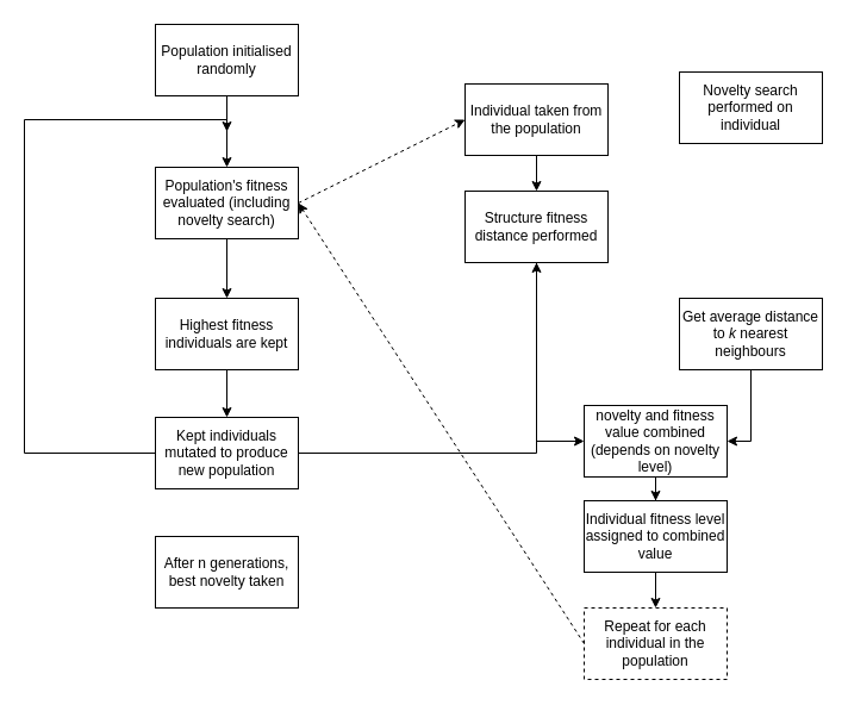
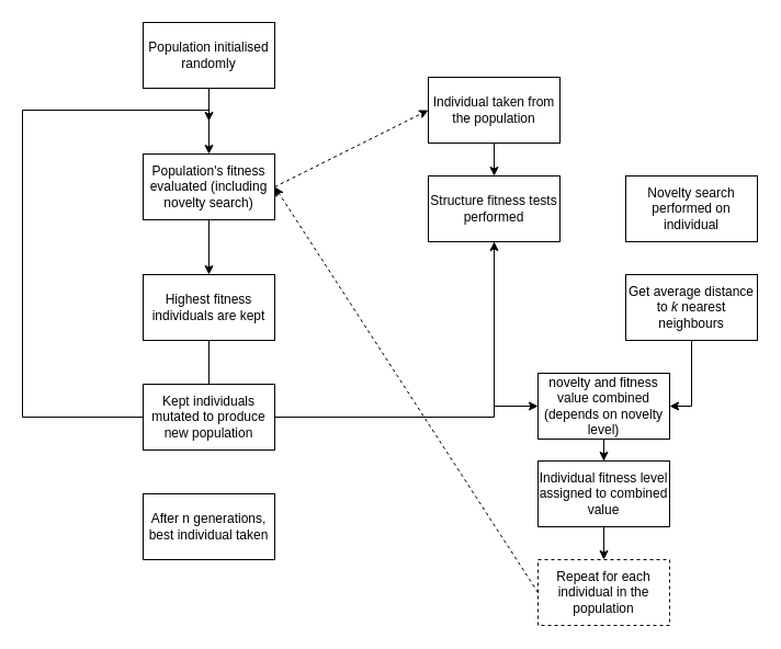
  <mxCell id="0" />
  <mxCell id="1" parent="0" />
  <mxCell id="2" value="" style="edgeStyle=orthogonalEdgeStyle;rounded=0;orthogonalLoop=1;jettySize=auto;html=1;" edge="1" parent="1" source="3" target="5"><mxGeometry relative="1" as="geometry" /></mxCell>
  <mxCell id="3" value="Population initialised randomly" style="rounded=0;whiteSpace=wrap;html=1;" vertex="1" parent="1"><mxGeometry x="130" y="20" width="120" height="60" as="geometry" /></mxCell>
  <mxCell id="4" value="" style="edgeStyle=orthogonalEdgeStyle;rounded=0;orthogonalLoop=1;jettySize=auto;html=1;" edge="1" parent="1" source="5" target="7"><mxGeometry relative="1" as="geometry" /></mxCell>
  <mxCell id="5" value="Population's fitness evaluated (including novelty search)" style="rounded=0;whiteSpace=wrap;html=1;" vertex="1" parent="1"><mxGeometry x="130" width="120" height="60" as="geometry" y="140" /></mxCell>
- <mxCell id="6" value="" style="edgeStyle=orthogonalEdgeStyle;rounded=0;orthogonalLoop=1;jettySize=auto;html=1;" edge="1" parent="1" source="7" target="10"><mxGeometry relative="1" as="geometry" /></mxCell>
+ <mxCell id="6" value="" style="edgeStyle=orthogonalEdgeStyle;rounded=0;orthogonalLoop=1;jettySize=auto;html=1;endArrow=none;" edge="1" parent="1" source="7" target="10"><mxGeometry relative="1" as="geometry" /></mxCell>
  <mxCell id="7" value="Highest fitness individuals are kept" style="rounded=0;whiteSpace=wrap;html=1;" vertex="1" parent="1"><mxGeometry x="130" y="250" width="120" height="60" as="geometry" /></mxCell>
  <mxCell id="8" style="edgeStyle=orthogonalEdgeStyle;rounded=0;orthogonalLoop=1;jettySize=auto;html=1;" edge="1" parent="1" source="10"><mxGeometry relative="1" as="geometry"><mxPoint x="190" y="110" as="targetPoint" /><Array as="points"><mxPoint x="20" y="380" /><mxPoint x="20" y="100" /><mxPoint x="190" y="100" /></Array></mxGeometry></mxCell>
  <mxCell id="9" value="" style="edgeStyle=orthogonalEdgeStyle;rounded=0;orthogonalLoop=1;jettySize=auto;html=1;" edge="1" parent="1" source="10" target="17"><mxGeometry relative="1" as="geometry" /></mxCell>
  <mxCell id="10" value="Kept individuals mutated to produce new population" style="rounded=0;whiteSpace=wrap;html=1;" vertex="1" parent="1"><mxGeometry x="130" y="350" width="120" height="60" as="geometry" /></mxCell>
  <mxCell id="11" value="Repeat for each individual in the population" style="rounded=0;whiteSpace=wrap;html=1;dashed=1;" vertex="1" parent="1"><mxGeometry x="490" y="510" width="120" height="60" as="geometry" /></mxCell>
  <mxCell id="12" value="" style="endArrow=classic;html=1;rounded=0;dashed=1;exitX=1;exitY=0.5;exitDx=0;exitDy=0;entryX=0;entryY=0.5;entryDx=0;entryDy=0;" edge="1" parent="1" source="5" target="14"><mxGeometry width="50" height="50" relative="1" as="geometry"><mxPoint x="400" y="340" as="sourcePoint" /><mxPoint x="450" y="290" as="targetPoint" /></mxGeometry></mxCell>
  <mxCell id="13" value="" style="edgeStyle=orthogonalEdgeStyle;rounded=0;orthogonalLoop=1;jettySize=auto;html=1;" edge="1" parent="1" source="14" target="17"><mxGeometry relative="1" as="geometry" /></mxCell>
  <mxCell id="14" value="Individual taken from the population" style="rounded=0;whiteSpace=wrap;html=1;" vertex="1" parent="1"><mxGeometry x="390" y="70" width="120" height="60" as="geometry" /></mxCell>
- <mxCell id="15" value="Novelty search performed on individual" style="rounded=0;whiteSpace=wrap;html=1;" vertex="1" parent="1"><mxGeometry x="570" y="60" width="120" height="60" as="geometry" /></mxCell>
+ <mxCell id="15" value="Novelty search performed on individual" style="rounded=0;whiteSpace=wrap;html=1;" vertex="1" parent="1"><mxGeometry x="570" y="160" width="120" height="60" as="geometry" /></mxCell>
  <mxCell id="16" style="edgeStyle=orthogonalEdgeStyle;rounded=0;orthogonalLoop=1;jettySize=auto;html=1;entryX=0;entryY=0.5;entryDx=0;entryDy=0;" edge="1" parent="1" source="17" target="21"><mxGeometry relative="1" as="geometry" /></mxCell>
- <mxCell id="17" value="Structure fitness distance performed" style="rounded=0;whiteSpace=wrap;html=1;" vertex="1" parent="1"><mxGeometry x="390" y="160" width="120" height="60" as="geometry" /></mxCell>
+ <mxCell id="17" value="Structure fitness tests performed" style="rounded=0;whiteSpace=wrap;html=1;" vertex="1" parent="1"><mxGeometry x="390" y="160" width="120" height="60" as="geometry" /></mxCell>
  <mxCell id="18" style="edgeStyle=orthogonalEdgeStyle;rounded=0;orthogonalLoop=1;jettySize=auto;html=1;entryX=1;entryY=0.5;entryDx=0;entryDy=0;" edge="1" parent="1" source="19" target="21"><mxGeometry relative="1" as="geometry" /></mxCell>
  <mxCell id="19" value="Get average distance to &lt;i&gt;k&lt;/i&gt; nearest neighbours" style="rounded=0;whiteSpace=wrap;html=1;" vertex="1" parent="1"><mxGeometry x="570" y="250" width="120" height="60" as="geometry" /></mxCell>
  <mxCell id="20" value="" style="edgeStyle=orthogonalEdgeStyle;rounded=0;orthogonalLoop=1;jettySize=auto;html=1;" edge="1" parent="1" source="21" target="23"><mxGeometry relative="1" as="geometry" /></mxCell>
  <mxCell id="21" value="novelty and fitness value combined (depends on novelty level)" style="rounded=0;whiteSpace=wrap;html=1;" vertex="1" parent="1"><mxGeometry x="490" y="340" width="120" height="60" as="geometry" /></mxCell>
  <mxCell id="22" value="" style="edgeStyle=orthogonalEdgeStyle;rounded=0;orthogonalLoop=1;jettySize=auto;html=1;" edge="1" parent="1" source="23" target="11"><mxGeometry relative="1" as="geometry" /></mxCell>
  <mxCell id="23" value="Individual fitness level assigned to combined value" style="rounded=0;whiteSpace=wrap;html=1;" vertex="1" parent="1"><mxGeometry x="490" y="420" width="120" height="60" as="geometry" /></mxCell>
- <mxCell id="24" value="After n generations, best novelty taken" style="rounded=0;whiteSpace=wrap;html=1;" vertex="1" parent="1"><mxGeometry x="130" y="450" width="120" height="60" as="geometry" /></mxCell>
+ <mxCell id="24" value="After n generations, best individual taken" style="rounded=0;whiteSpace=wrap;html=1;" vertex="1" parent="1"><mxGeometry x="130" y="450" width="120" height="60" as="geometry" /></mxCell>
  <mxCell id="25" value="" style="endArrow=classic;html=1;rounded=0;entryX=1;entryY=0.5;entryDx=0;entryDy=0;exitX=0;exitY=0.5;exitDx=0;exitDy=0;dashed=1;" edge="1" parent="1" source="11" target="5"><mxGeometry width="50" height="50" relative="1" as="geometry"><mxPoint x="320" y="500" as="sourcePoint" /><mxPoint x="370" y="450" as="targetPoint" /></mxGeometry></mxCell>
